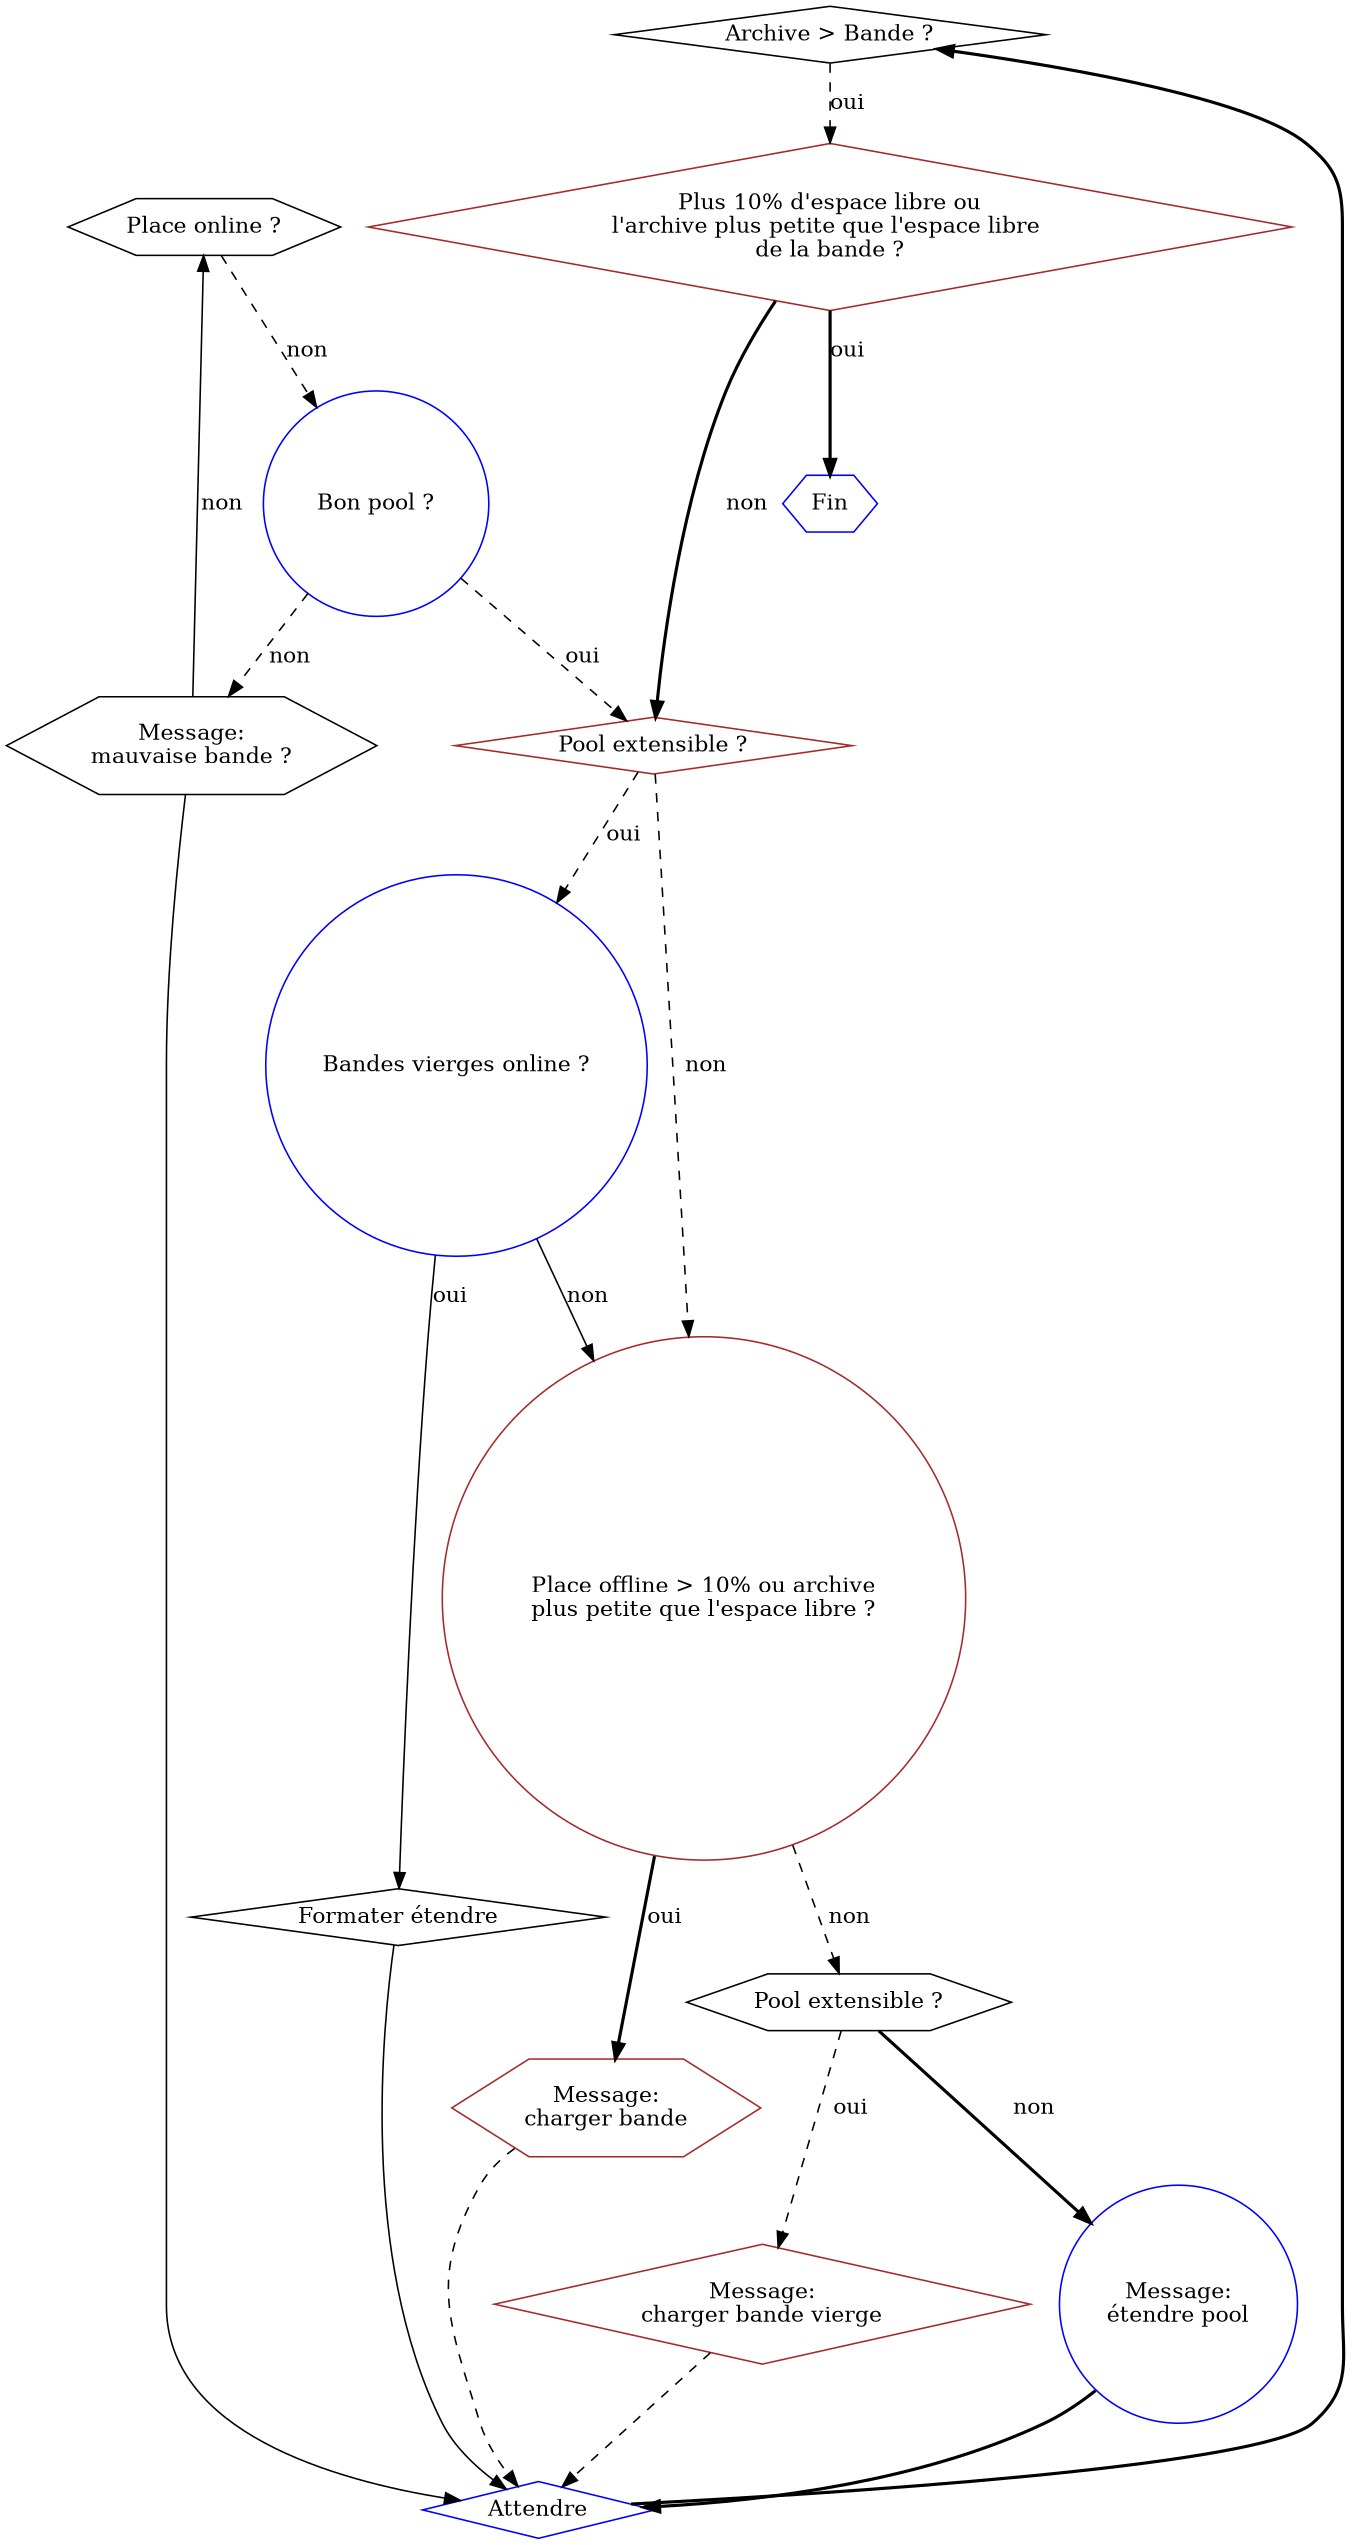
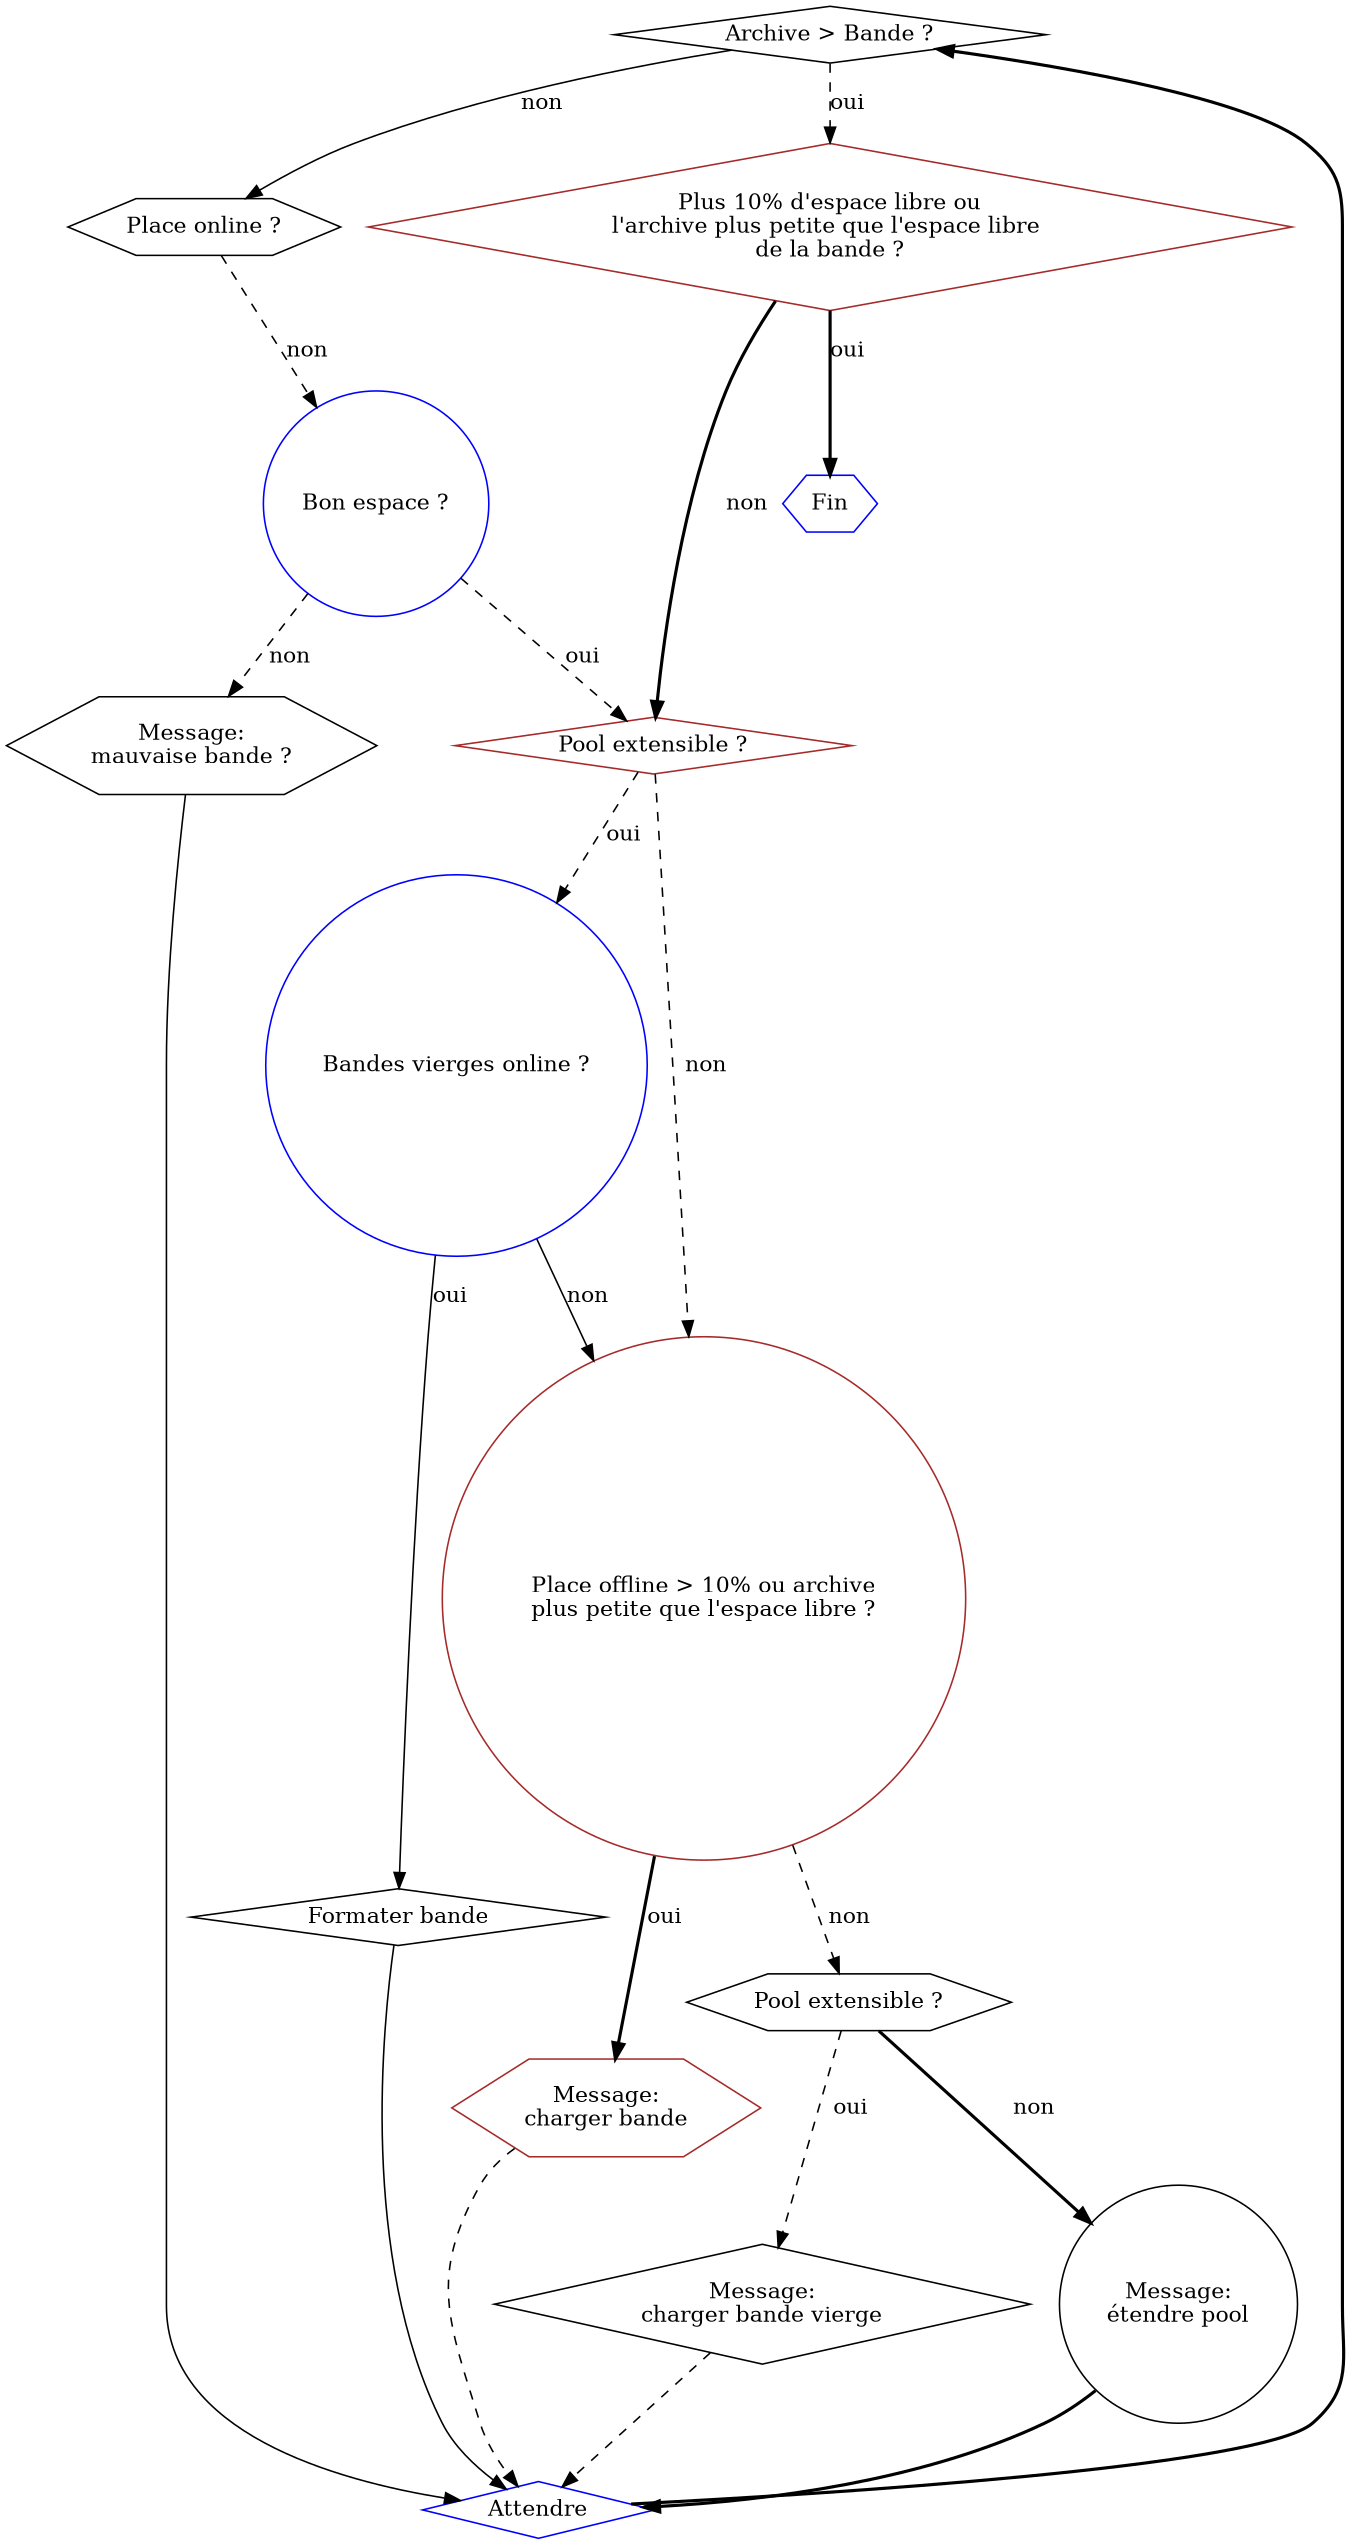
  digraph {
    node [color=black shape=diamond]
    edge [style=dashed]
    n1 [label="Archive > Bande ?"]
    n2 [label="Place online ?" shape=hexagon]
    n3 [color=brown label="Plus 10% d'espace libre ou\nl'archive plus petite que l'espace libre \nde la bande ?"]
    n4 [color=blue label=Fin shape=hexagon]
-   n5 [color=blue label="Bon pool ?" shape=circle]
+   n5 [color=blue label="Bon espace ?" shape=circle]
    n6 [color=brown label="Pool extensible ?"]
    n7 [label="Message:\nmauvaise bande ?" shape=hexagon]
    n8 [color=blue label="Bandes vierges online ?" shape=circle]
    n9 [color=brown label="Place offline > 10% ou archive\nplus petite que l'espace libre ?" shape=circle]
    n10 [color=blue label=Attendre]
-   n11 [label="Formater étendre"]
+   n11 [label="Formater bande"]
    n12 [label="Pool extensible ?" shape=hexagon]
    n13 [color=brown label="Message:\ncharger bande" shape=hexagon]
-   n14 [color=brown label="Message:\ncharger bande vierge"]
-   n15 [color=blue label="Message:\nétendre pool" shape=circle]
-   n7 -> n2 [label=non style=solid]
+   n14 [label="Message:\ncharger bande vierge"]
+   n15 [label="Message:\nétendre pool" shape=circle]
+   n1 -> n2 [label=non style=solid]
    n1 -> n3 [label=oui]
    n2 -> n5 [label=non]
    n3 -> n4 [label=oui style=bold]
    n3 -> n6 [label=non style=bold]
    n5 -> n6 [label=oui]
    n5 -> n7 [label=non]
    n6 -> n8 [label=oui]
    n6 -> n9 [label=non]
    n7 -> n10 [style=solid]
    n8 -> n9 [label=non style=solid]
    n8 -> n11 [label=oui style=solid]
    n9 -> n12 [label=non]
    n9 -> n13 [label=oui style=bold]
    n10 -> n1 [style=bold]
    n11 -> n10 [style=solid]
    n12 -> n14 [label=oui]
    n12 -> n15 [label=non style=bold]
    n13 -> n10
    n14 -> n10
    n15 -> n10 [style=bold]
  }
